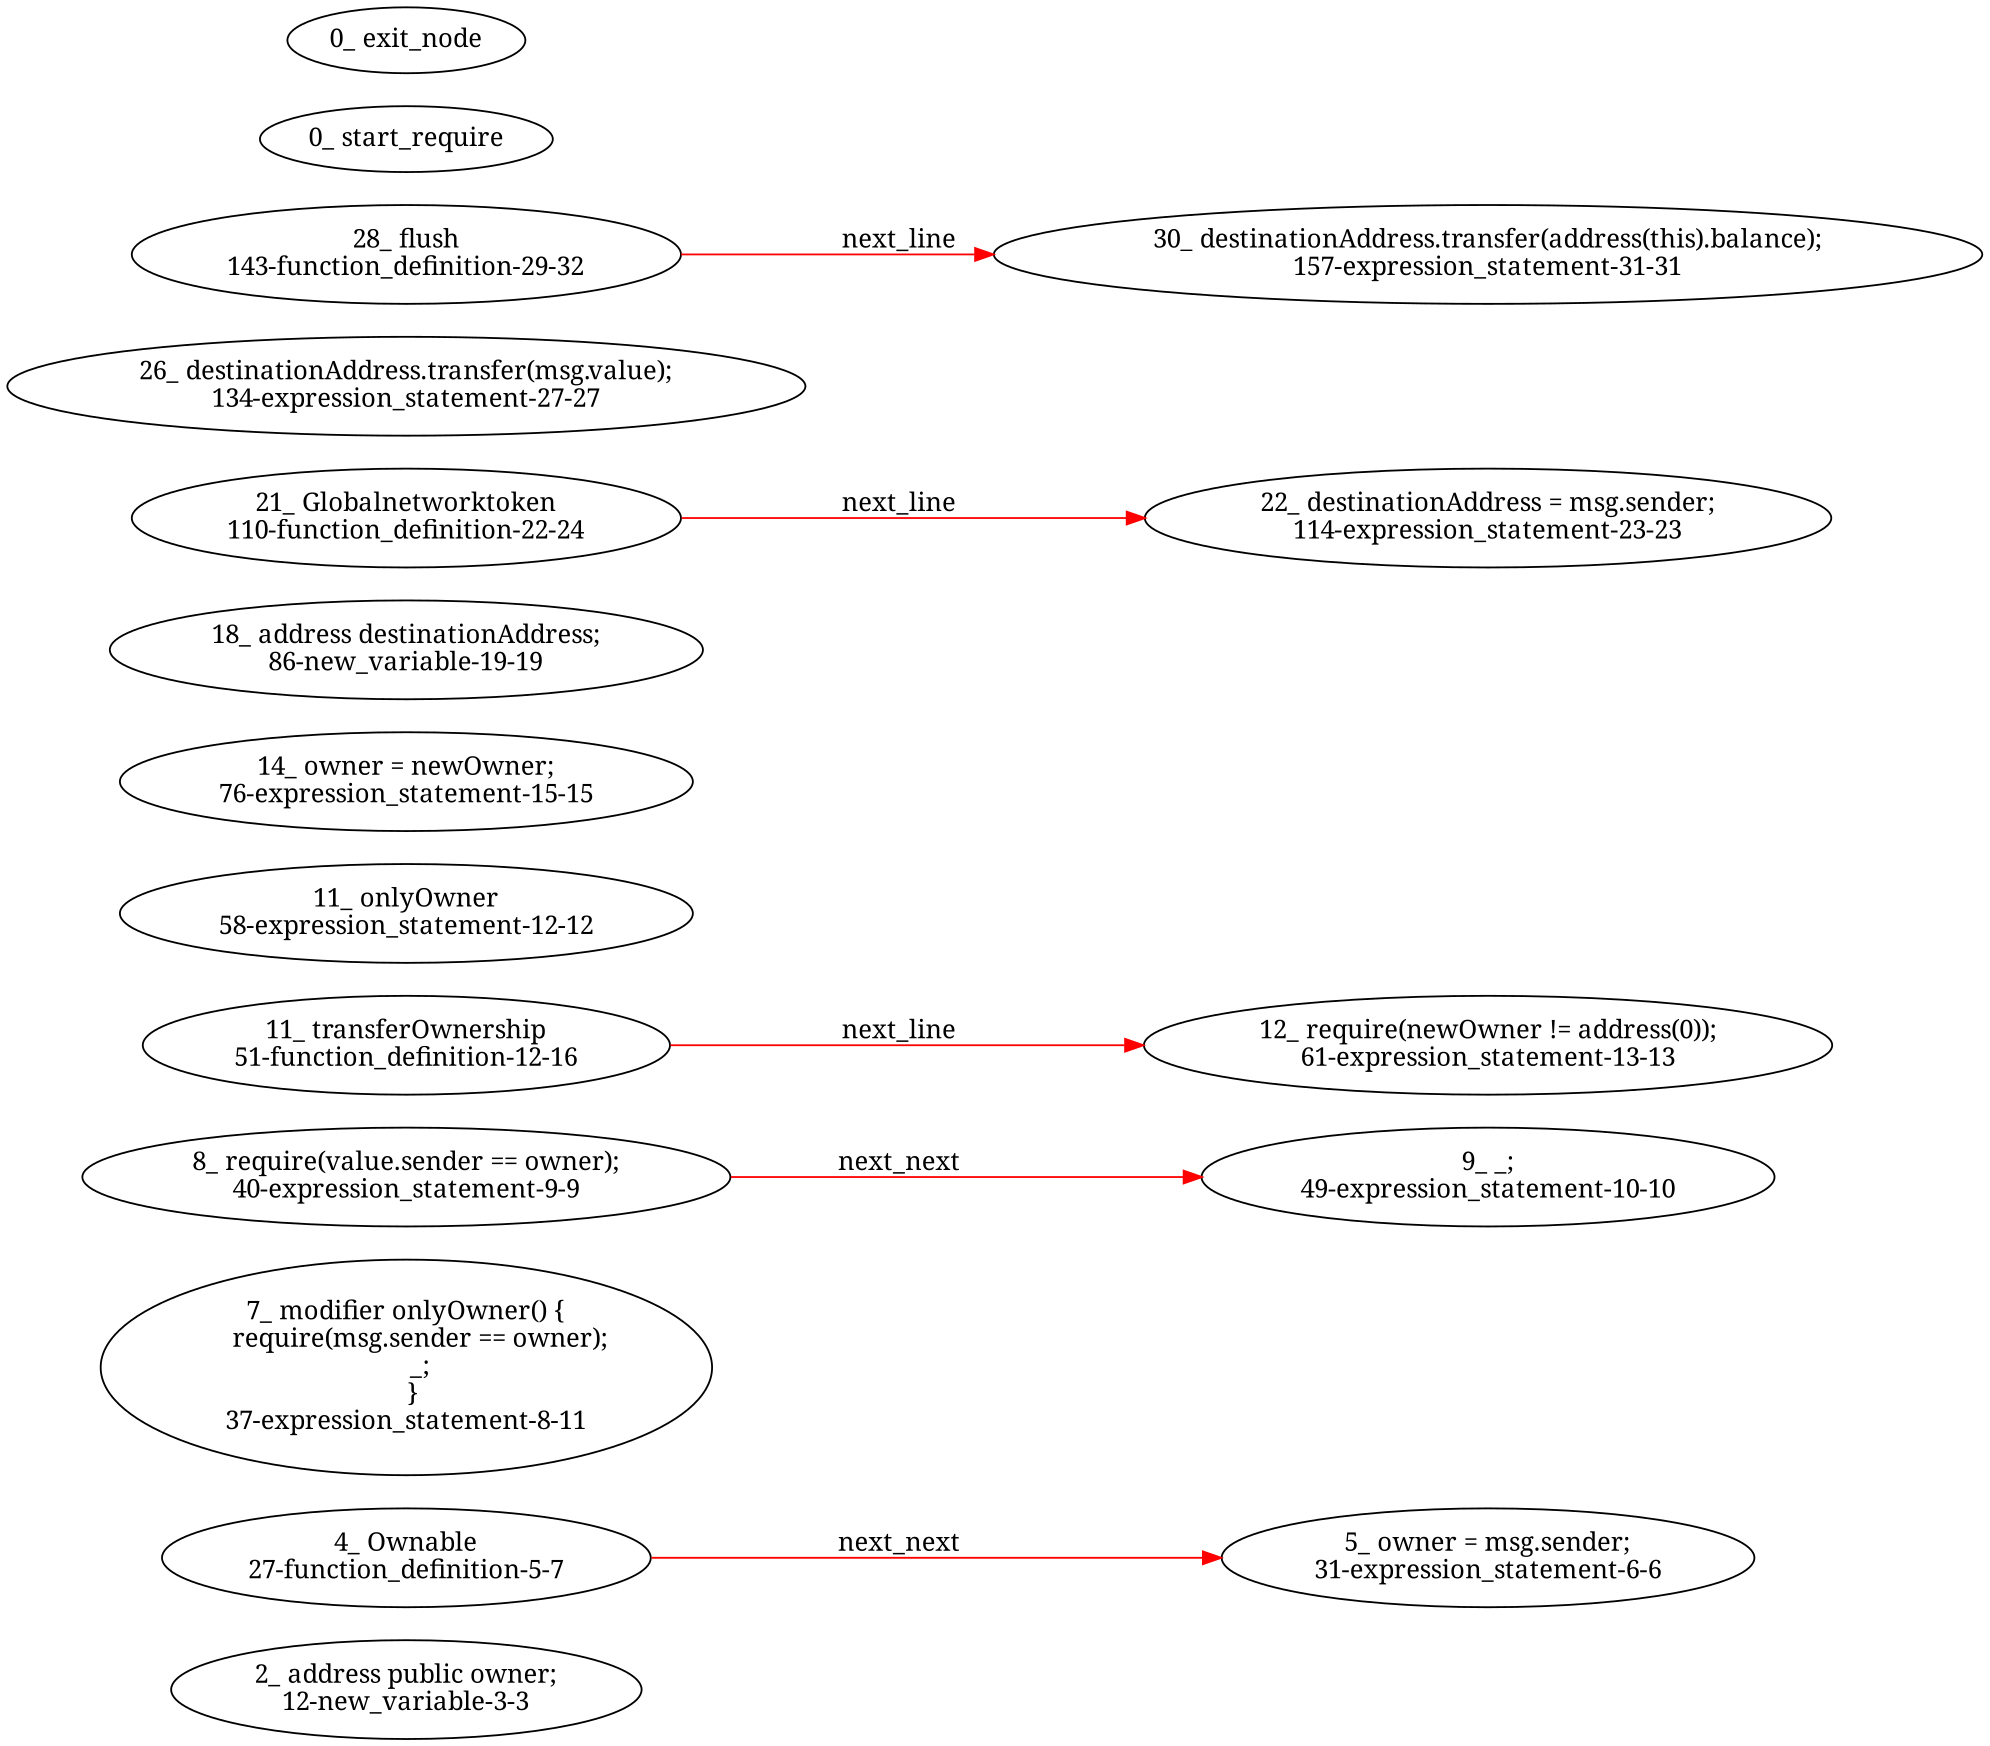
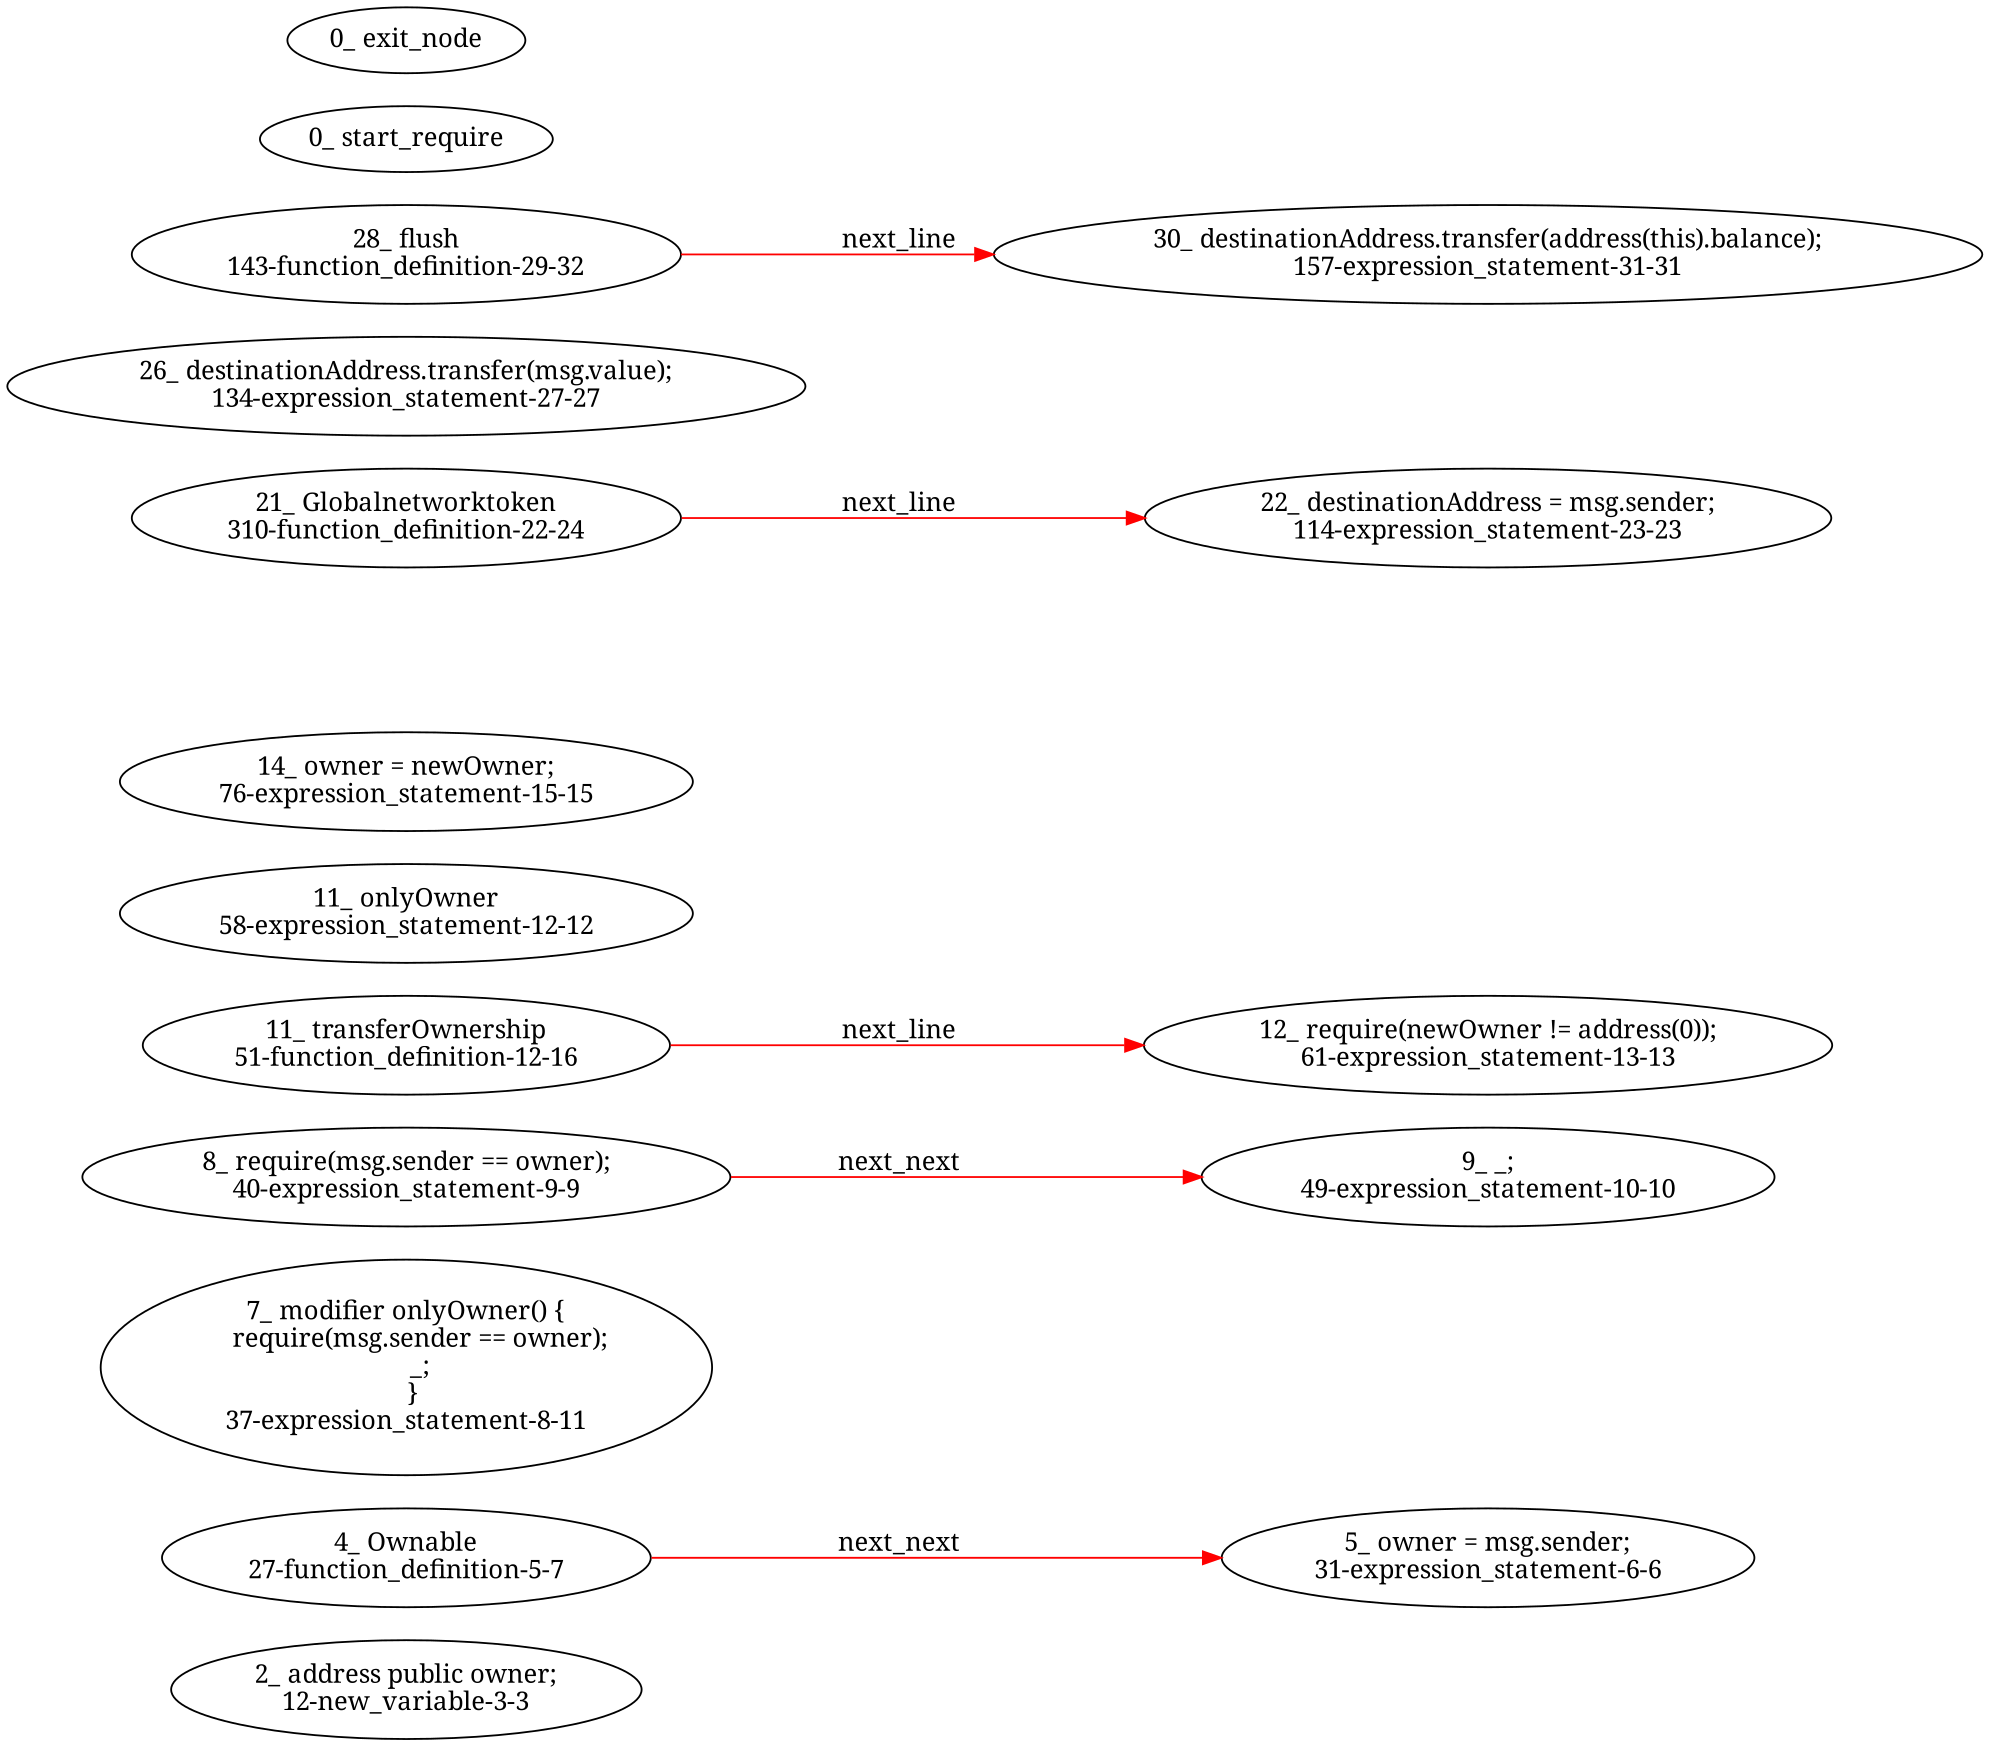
  digraph {
    fontname="Noto Serif"
    rankdir=LR
    node [fontname="Noto Serif" type_label=expression_statement]
    edge [color=red controlflow_type=next_line edge_type=CFG_edge fontname="Noto Serif"]
    n1 [label="2_ address public owner;\n12-new_variable-3-3" type_label=new_variable]
    n2 [label="4_ Ownable\n27-function_definition-5-7" type_label=function_definition]
    n3 [label="5_ owner = msg.sender;\n31-expression_statement-6-6"]
    n4 [label="7_ modifier onlyOwner() {\n    require(msg.sender == owner);\n    _;\n  }\n37-expression_statement-8-11"]
-   n5 [label="8_ require(value.sender == owner);\n40-expression_statement-9-9"]
+   n5 [label="8_ require(msg.sender == owner);\n40-expression_statement-9-9"]
    n6 [label="9_ _;\n49-expression_statement-10-10"]
    n7 [label="11_ transferOwnership\n51-function_definition-12-16" type_label=function_definition]
    n8 [label="12_ require(newOwner != address(0));\n61-expression_statement-13-13"]
    n9 [label="11_ onlyOwner\n58-expression_statement-12-12"]
    n10 [label="14_ owner = newOwner;\n76-expression_statement-15-15"]
-   n11 [label="18_ address destinationAddress;\n86-new_variable-19-19" type_label=new_variable]
-   n12 [label="21_ Globalnetworktoken\n110-function_definition-22-24" type_label=function_definition]
+   n12 [label="21_ Globalnetworktoken\n310-function_definition-22-24" type_label=function_definition]
    n13 [label="22_ destinationAddress = msg.sender;\n114-expression_statement-23-23"]
    n14 [label="26_ destinationAddress.transfer(msg.value);\n134-expression_statement-27-27"]
    n15 [label="28_ flush\n143-function_definition-29-32" type_label=function_definition]
    n16 [label="30_ destinationAddress.transfer(address(this).balance);\n157-expression_statement-31-31"]
    n17 [label="0_ start_require" type_label=start]
    n18 [label="0_ exit_node" type_label=exit]
    n2 -> n3 [label=next_next]
    n5 -> n6 [label=next_next]
    n7 -> n8 [label=next_line]
    n12 -> n13 [label=next_line]
    n15 -> n16 [label=next_line]
  }
